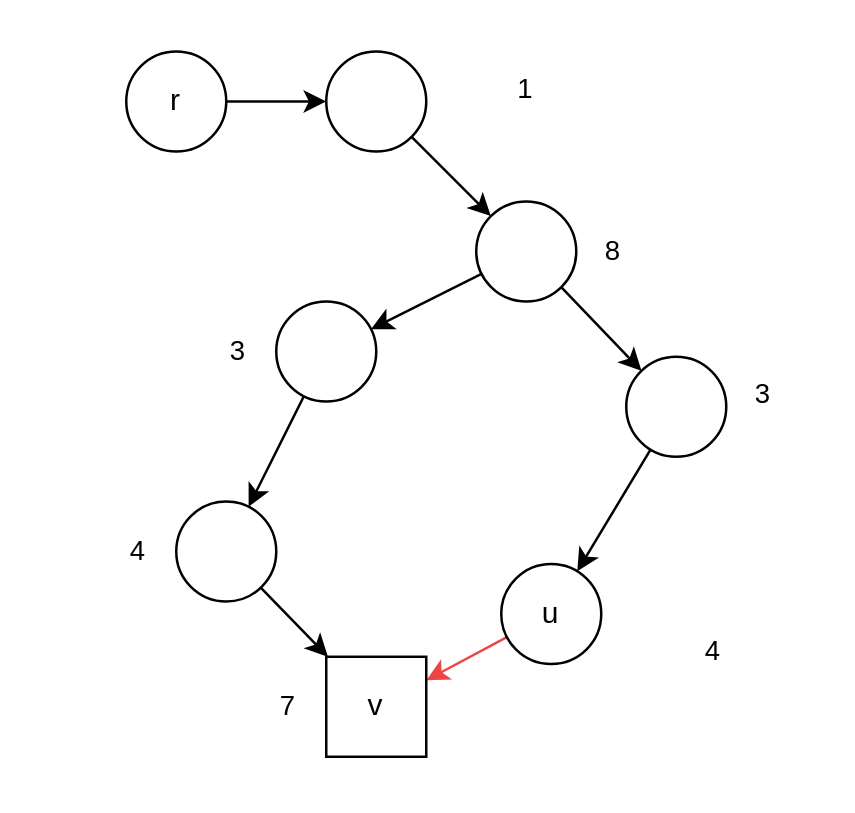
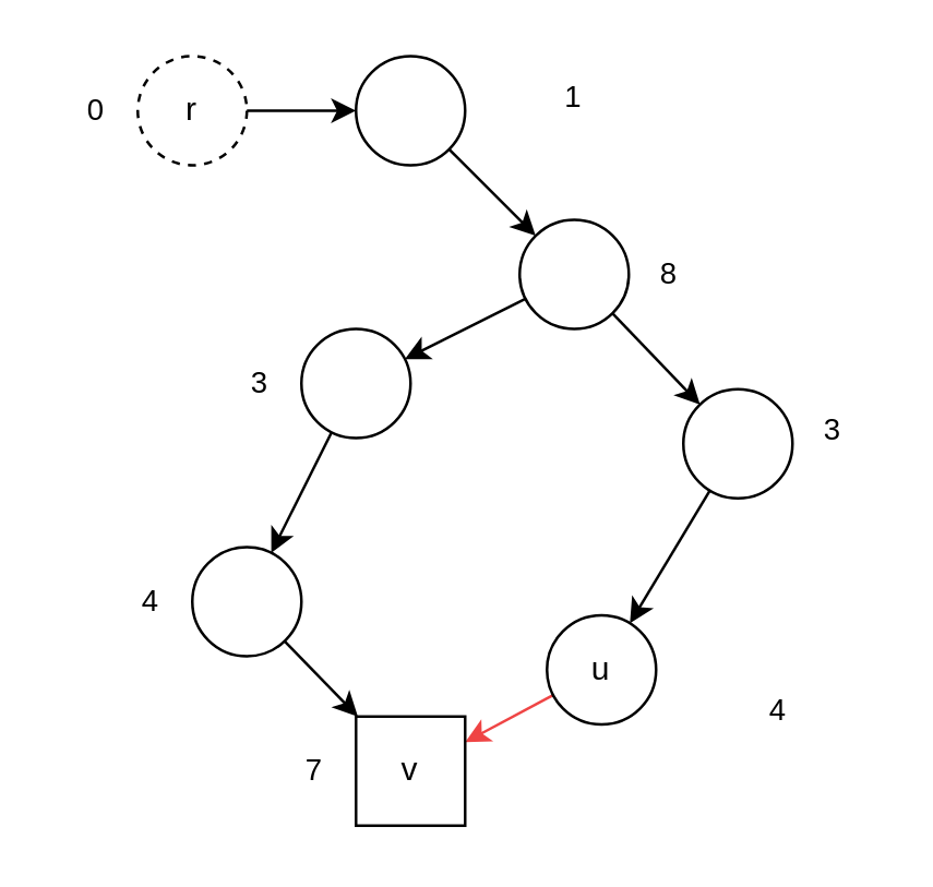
  <mxCell id="0" />
  <mxCell id="1" parent="0" />
  <mxCell id="2" style="rounded=0;orthogonalLoop=1;jettySize=auto;html=1;" parent="1" source="21" target="23" edge="1"><mxGeometry relative="1" as="geometry"><mxPoint x="-20" y="60" as="sourcePoint" /></mxGeometry></mxCell>
  <mxCell id="3" style="edgeStyle=none;shape=connector;rounded=0;orthogonalLoop=1;jettySize=auto;html=1;strokeColor=default;align=center;verticalAlign=middle;fontFamily=Helvetica;fontSize=11;fontColor=default;labelBackgroundColor=default;endArrow=classic;" parent="1" source="4" target="8" edge="1"><mxGeometry relative="1" as="geometry" /></mxCell>
- <mxCell id="4" value="r" style="ellipse;whiteSpace=wrap;html=1;aspect=fixed;fillColor=none;" parent="1" vertex="1"><mxGeometry x="50" y="20" width="40" height="40" as="geometry" /></mxCell>
+ <mxCell id="4" value="r" style="ellipse;whiteSpace=wrap;html=1;aspect=fixed;fillColor=none;dashed=1;" parent="1" vertex="1"><mxGeometry x="50" y="20" width="40" height="40" as="geometry" /></mxCell>
  <mxCell id="5" style="edgeStyle=none;shape=connector;rounded=0;orthogonalLoop=1;jettySize=auto;html=1;strokeColor=default;align=center;verticalAlign=middle;fontFamily=Helvetica;fontSize=11;fontColor=default;labelBackgroundColor=default;endArrow=classic;" parent="1" source="6" target="9" edge="1"><mxGeometry relative="1" as="geometry" /></mxCell>
  <mxCell id="6" value="" style="ellipse;whiteSpace=wrap;html=1;aspect=fixed;fillColor=none;" parent="1" vertex="1"><mxGeometry x="110" y="120" width="40" height="40" as="geometry" /></mxCell>
  <mxCell id="7" style="edgeStyle=none;shape=connector;rounded=0;orthogonalLoop=1;jettySize=auto;html=1;strokeColor=default;align=center;verticalAlign=middle;fontFamily=Helvetica;fontSize=11;fontColor=default;labelBackgroundColor=default;endArrow=classic;" parent="1" source="8" target="21" edge="1"><mxGeometry relative="1" as="geometry" /></mxCell>
  <mxCell id="8" value="" style="ellipse;whiteSpace=wrap;html=1;aspect=fixed;fillColor=none;" parent="1" vertex="1"><mxGeometry x="130" y="20" width="40" height="40" as="geometry" /></mxCell>
  <mxCell id="9" value="" style="ellipse;whiteSpace=wrap;html=1;aspect=fixed;fillColor=none;" parent="1" vertex="1"><mxGeometry x="70" y="200" width="40" height="40" as="geometry" /></mxCell>
  <mxCell id="10" style="edgeStyle=none;shape=connector;rounded=0;orthogonalLoop=1;jettySize=auto;html=1;strokeColor=#ef4444;align=center;verticalAlign=middle;fontFamily=Helvetica;fontSize=11;fontColor=default;labelBackgroundColor=default;endArrow=classic;" parent="1" source="11" target="12" edge="1"><mxGeometry relative="1" as="geometry" /></mxCell>
  <mxCell id="11" value="u" style="ellipse;whiteSpace=wrap;html=1;aspect=fixed;fillColor=none;" parent="1" vertex="1"><mxGeometry x="200" y="225" width="40" height="40" as="geometry" /></mxCell>
  <mxCell id="12" value="v" style="whiteSpace=wrap;html=1;aspect=fixed;fillColor=none;rounded=0;" parent="1" vertex="1"><mxGeometry x="130" y="262.11" width="40" height="40" as="geometry" /></mxCell>
  <mxCell id="13" style="edgeStyle=none;shape=connector;rounded=0;orthogonalLoop=1;jettySize=auto;html=1;strokeColor=default;align=center;verticalAlign=middle;fontFamily=Helvetica;fontSize=11;fontColor=default;labelBackgroundColor=default;endArrow=classic;" parent="1" source="9" target="12" edge="1"><mxGeometry relative="1" as="geometry"><mxPoint x="160" y="282.11" as="targetPoint" /></mxGeometry></mxCell>
+ <mxCell id="14" value="0" style="text;html=1;align=center;verticalAlign=middle;whiteSpace=wrap;rounded=0;fontFamily=Helvetica;fontSize=11;fontColor=default;labelBackgroundColor=none;" parent="1" vertex="1"><mxGeometry x="20" y="25" width="30" height="30" as="geometry" /></mxCell>
  <mxCell id="15" value="3" style="text;html=1;align=center;verticalAlign=middle;whiteSpace=wrap;rounded=0;fontFamily=Helvetica;fontSize=11;fontColor=default;labelBackgroundColor=none;" parent="1" vertex="1"><mxGeometry x="80" y="125" width="30" height="30" as="geometry" /></mxCell>
  <mxCell id="16" value="1" style="text;html=1;align=center;verticalAlign=middle;whiteSpace=wrap;rounded=0;fontFamily=Helvetica;fontSize=11;fontColor=default;labelBackgroundColor=none;" parent="1" vertex="1"><mxGeometry x="195" y="20" width="30" height="30" as="geometry" /></mxCell>
  <mxCell id="17" value="4" style="text;html=1;align=center;verticalAlign=middle;whiteSpace=wrap;rounded=0;fontFamily=Helvetica;fontSize=11;fontColor=default;labelBackgroundColor=none;" parent="1" vertex="1"><mxGeometry x="40" y="205" width="30" height="30" as="geometry" /></mxCell>
  <mxCell id="18" value="8" style="text;html=1;align=center;verticalAlign=middle;whiteSpace=wrap;rounded=0;fontFamily=Helvetica;fontSize=11;fontColor=default;labelBackgroundColor=none;" parent="1" vertex="1"><mxGeometry x="230" y="85" width="30" height="30" as="geometry" /></mxCell>
  <mxCell id="19" value="7" style="text;html=1;align=center;verticalAlign=middle;whiteSpace=wrap;rounded=0;fontFamily=Helvetica;fontSize=11;fontColor=default;labelBackgroundColor=none;" parent="1" vertex="1"><mxGeometry x="100" y="267.11" width="30" height="30" as="geometry" /></mxCell>
  <mxCell id="20" style="edgeStyle=none;shape=connector;rounded=0;orthogonalLoop=1;jettySize=auto;html=1;strokeColor=default;align=center;verticalAlign=middle;fontFamily=Helvetica;fontSize=11;fontColor=default;labelBackgroundColor=default;endArrow=classic;" parent="1" source="21" target="6" edge="1"><mxGeometry relative="1" as="geometry" /></mxCell>
  <mxCell id="21" value="" style="ellipse;whiteSpace=wrap;html=1;aspect=fixed;fillColor=none;" parent="1" vertex="1"><mxGeometry x="190" y="80" width="40" height="40" as="geometry" /></mxCell>
  <mxCell id="22" style="edgeStyle=none;shape=connector;rounded=0;orthogonalLoop=1;jettySize=auto;html=1;strokeColor=default;align=center;verticalAlign=middle;fontFamily=Helvetica;fontSize=11;fontColor=default;labelBackgroundColor=default;endArrow=classic;" parent="1" source="23" target="11" edge="1"><mxGeometry relative="1" as="geometry" /></mxCell>
  <mxCell id="23" value="" style="ellipse;whiteSpace=wrap;html=1;aspect=fixed;fillColor=none;" parent="1" vertex="1"><mxGeometry x="250" y="142.11" width="40" height="40" as="geometry" /></mxCell>
  <mxCell id="24" value="3" style="text;html=1;align=center;verticalAlign=middle;whiteSpace=wrap;rounded=0;fontFamily=Helvetica;fontSize=11;fontColor=default;labelBackgroundColor=none;" parent="1" vertex="1"><mxGeometry x="290" y="142.11" width="30" height="30" as="geometry" /></mxCell>
  <mxCell id="25" value="4" style="text;html=1;align=center;verticalAlign=middle;whiteSpace=wrap;rounded=0;fontFamily=Helvetica;fontSize=11;fontColor=default;labelBackgroundColor=none;" parent="1" vertex="1"><mxGeometry x="270" y="245" width="30" height="30" as="geometry" /></mxCell>
